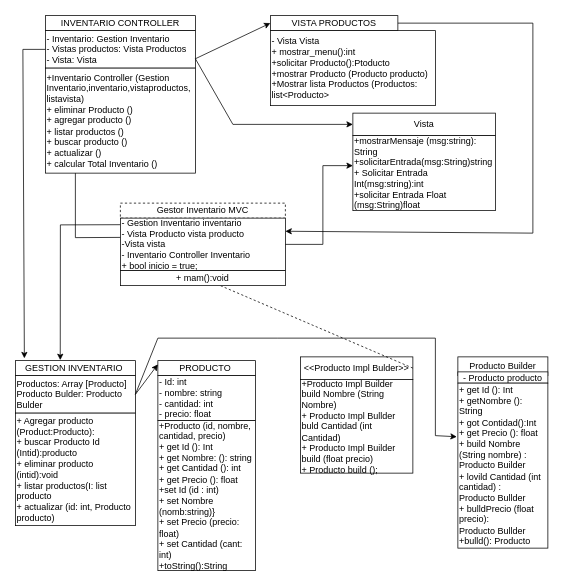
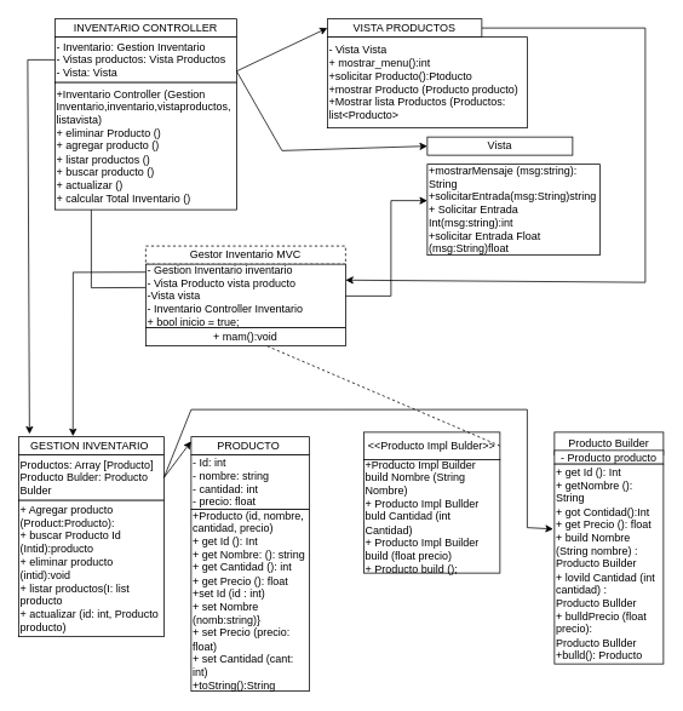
  <mxCell id="0" />
  <mxCell id="1" parent="0" />
  <mxCell id="2" value="GESTION INVENTARIO&amp;nbsp;" style="rounded=0;whiteSpace=wrap;html=1;strokeColor=default;" vertex="1" parent="1"><mxGeometry width="160" height="20" as="geometry" x="20" y="480" /></mxCell>
  <mxCell id="3" value="Productos: Array [Producto]&lt;br&gt;Producto Bulder: Producto Bulder" style="rounded=0;whiteSpace=wrap;html=1;align=left;" vertex="1" parent="1"><mxGeometry y="500" width="160" height="50" as="geometry" x="20" /></mxCell>
  <mxCell id="4" value="+ Agregar producto (Product:Producto):&lt;br&gt;+ buscar Producto Id (Intid):producto&lt;br&gt;+ eliminar producto (intid):void&lt;br&gt;+ listar productos(I: list producto&amp;nbsp;&lt;br&gt;+ actualizar (id: int, Producto producto)" style="rounded=0;whiteSpace=wrap;html=1;align=left;" vertex="1" parent="1"><mxGeometry y="550" width="160" height="150" as="geometry" x="20" /></mxCell>
  <mxCell id="5" value="PRODUCTO&amp;nbsp;" style="rounded=0;whiteSpace=wrap;html=1;" vertex="1" parent="1"><mxGeometry x="210" width="130" height="20" as="geometry" y="480" /></mxCell>
  <mxCell id="6" value="- Id: int&amp;nbsp;&lt;br&gt;- nombre: string&lt;br&gt;- cantidad: int&lt;br&gt;- precio: float" style="rounded=0;whiteSpace=wrap;html=1;align=left;" vertex="1" parent="1"><mxGeometry x="210" y="500" width="130" height="60" as="geometry" /></mxCell>
  <mxCell id="7" value="+Producto (id, nombre, cantidad, precio)&amp;nbsp;&lt;br&gt;+ get Id (): Int&amp;nbsp;&lt;br&gt;+ get Nombre: (): string&amp;nbsp;&lt;div&gt;+ get Cantidad (): int&lt;br&gt;+ get Precio (): float&lt;br&gt;+set Id (id : int)&lt;/div&gt;&lt;div&gt;+ set Nombre (nomb:string)}&lt;br&gt;+ set Precio (precio: float)&amp;nbsp;&lt;br&gt;+ set Cantidad (cant: int)&lt;br&gt;+toString():String&lt;/div&gt;" style="rounded=0;whiteSpace=wrap;html=1;align=left;" vertex="1" parent="1"><mxGeometry x="210" y="560" width="130" height="200" as="geometry" /></mxCell>
  <mxCell id="8" value="&amp;lt;&amp;lt;Producto Impl Bulder&amp;gt;&amp;gt;" style="rounded=0;whiteSpace=wrap;html=1;" vertex="1" parent="1"><mxGeometry x="400" y="475" width="150" height="30" as="geometry" /></mxCell>
  <mxCell id="9" value="+Producto Impl Builder&lt;br&gt;build Nombre (String Nombre)&amp;nbsp;&lt;br&gt;+ Producto Impl Bullder&lt;br&gt;buld Cantidad (int Cantidad)&lt;br&gt;+ Producto Impl Builder&lt;br&gt;build (float precio)&amp;nbsp;&lt;br&gt;+ Producto build ();" style="rounded=0;whiteSpace=wrap;html=1;align=left;" vertex="1" parent="1"><mxGeometry x="400" y="505" width="150" height="125" as="geometry" /></mxCell>
  <mxCell id="10" value="" style="endArrow=classic;html=1;rounded=0;exitX=1;exitY=0.5;exitDx=0;exitDy=0;entryX=0;entryY=0.25;entryDx=0;entryDy=0;" edge="1" parent="1" source="3" target="5"><mxGeometry width="50" height="50" relative="1" as="geometry"><mxPoint x="350" y="730" as="sourcePoint" /><mxPoint x="400" y="680" as="targetPoint" /><Array as="points" /></mxGeometry></mxCell>
  <mxCell id="11" value="" style="endArrow=classic;html=1;rounded=0;exitX=1;exitY=0.5;exitDx=0;exitDy=0;entryX=-0.012;entryY=0.325;entryDx=0;entryDy=0;entryPerimeter=0;" edge="1" parent="1" source="3" target="14"><mxGeometry width="50" height="50" relative="1" as="geometry"><mxPoint x="350" y="730" as="sourcePoint" /><mxPoint x="580" y="600" as="targetPoint" /><Array as="points"><mxPoint x="210" y="450" /><mxPoint x="370" y="450" /><mxPoint x="580" y="450" /><mxPoint x="580" y="580" /></Array></mxGeometry></mxCell>
  <mxCell id="12" value="Producto Builder" style="rounded=0;whiteSpace=wrap;html=1;" vertex="1" parent="1"><mxGeometry x="610" y="475" width="120" height="25" as="geometry" /></mxCell>
  <mxCell id="13" value="- Producto producto" style="rounded=0;whiteSpace=wrap;html=1;" vertex="1" parent="1"><mxGeometry x="610" y="495" width="120" height="15" as="geometry" /></mxCell>
  <mxCell id="14" value="&lt;div&gt;&lt;span style=&quot;background-color: initial;&quot;&gt;+ get Id (): Int&lt;/span&gt;&lt;/div&gt;&lt;div&gt;+ getNombre (): String&lt;/div&gt;&lt;div&gt;+ got Contidad():Int&lt;/div&gt;&lt;div&gt;+ get Precio (): float&lt;/div&gt;&lt;div&gt;+ build Nombre (String nombre) :&lt;/div&gt;&lt;div&gt;Producto Builder&lt;/div&gt;&lt;div&gt;+ lovild Cantidad (int cantidad) :&lt;/div&gt;&lt;div&gt;Producto Bullder&lt;/div&gt;&lt;div&gt;+ bulldPrecio (float precio):&lt;/div&gt;&lt;div&gt;Producto Bullder&lt;br&gt;+bulld(): Producto&lt;/div&gt;" style="rounded=0;whiteSpace=wrap;html=1;align=left;" vertex="1" parent="1"><mxGeometry x="610" y="510" width="120" height="220" as="geometry" /></mxCell>
  <mxCell id="15" value="" style="endArrow=none;dashed=1;html=1;rounded=0;exitX=1;exitY=0.5;exitDx=0;exitDy=0;" edge="1" parent="1" source="8" target="25"><mxGeometry width="50" height="50" relative="1" as="geometry"><mxPoint x="460" y="520" as="sourcePoint" /><mxPoint x="510" y="470" as="targetPoint" /></mxGeometry></mxCell>
  <mxCell id="16" value="INVENTARIO CONTROLLER" style="rounded=0;whiteSpace=wrap;html=1;" vertex="1" parent="1"><mxGeometry x="60" y="20" width="200" height="20" as="geometry" /></mxCell>
  <mxCell id="17" value="- Inventario: Gestion Inventario&lt;br&gt;- Vistas productos: Vista Productos&lt;br&gt;- Vista: Vista" style="rounded=0;whiteSpace=wrap;html=1;align=left;" vertex="1" parent="1"><mxGeometry x="60" y="40" width="200" height="50" as="geometry" /></mxCell>
  <mxCell id="18" value="+Inventario Controller (Gestion Inventario,inventario,vistaproductos,&lt;br&gt;listavista)&lt;br&gt;+ eliminar Producto ()&lt;br&gt;+ agregar producto ()&lt;br&gt;+ listar productos ()&lt;br&gt;+ buscar producto ()&lt;br&gt;+ actualizar ()&lt;br&gt;+ calcular Total Inventario ()" style="rounded=0;whiteSpace=wrap;html=1;align=left;" vertex="1" parent="1"><mxGeometry x="60" y="90" width="200" height="140" as="geometry" /></mxCell>
  <mxCell id="19" value="VISTA PRODUCTOS" style="rounded=0;whiteSpace=wrap;html=1;" vertex="1" parent="1"><mxGeometry x="360" y="20" width="170" height="20" as="geometry" /></mxCell>
  <mxCell id="20" value="- Vista Vista&amp;nbsp;&lt;br&gt;+ mostrar_menu():int&lt;br&gt;+solicitar Producto():Ptoducto&lt;br&gt;+mostrar Producto (Producto producto)&lt;br&gt;+Mostrar lista Productos (Productos: list&amp;lt;Producto&amp;gt;" style="rounded=0;whiteSpace=wrap;html=1;align=left;" vertex="1" parent="1"><mxGeometry x="360" y="40" width="220" height="100" as="geometry" /></mxCell>
- <mxCell id="21" value="Vista" style="rounded=0;whiteSpace=wrap;html=1;" vertex="1" parent="1"><mxGeometry x="470" y="150" width="190" height="30" as="geometry" /></mxCell>
+ <mxCell id="21" value="Vista" style="rounded=0;whiteSpace=wrap;html=1;" vertex="1" parent="1"><mxGeometry x="470" y="150" width="160" height="20" as="geometry" /></mxCell>
  <mxCell id="22" value="+mostrarMensaje (msg:string): String&lt;br&gt;+solicitarEntrada(msg:String)string&lt;br&gt;+ Solicitar Entrada Int(msg:string):int&lt;br&gt;+solicitar Entrada Float (msg:String)float" style="rounded=0;whiteSpace=wrap;html=1;align=left;" vertex="1" parent="1"><mxGeometry x="470" y="180" width="190" height="100" as="geometry" /></mxCell>
  <mxCell id="23" value="Gestor Inventario MVC" style="rounded=0;whiteSpace=wrap;html=1;dashed=1;" vertex="1" parent="1"><mxGeometry x="160" y="270" width="220" height="20" as="geometry" /></mxCell>
  <mxCell id="24" value="- Gestion Inventario inventario&lt;br&gt;- Vista Producto vista producto&lt;br&gt;-Vista vista&lt;br&gt;- Inventario Controller Inventario&amp;nbsp;&lt;br&gt;+ bool inicio = true;" style="rounded=0;whiteSpace=wrap;html=1;align=left;" vertex="1" parent="1"><mxGeometry x="160" y="290" width="220" height="70" as="geometry" /></mxCell>
  <mxCell id="25" value="+ mam():void" style="rounded=0;whiteSpace=wrap;html=1;" vertex="1" parent="1"><mxGeometry x="160" y="360" width="220" height="20" as="geometry" /></mxCell>
  <mxCell id="26" value="" style="endArrow=classic;html=1;rounded=0;exitX=1;exitY=0.75;exitDx=0;exitDy=0;entryX=0;entryY=0.5;entryDx=0;entryDy=0;" edge="1" parent="1" source="17" target="21"><mxGeometry width="50" height="50" relative="1" as="geometry"><mxPoint x="230" y="200" as="sourcePoint" /><mxPoint x="320" y="190" as="targetPoint" /><Array as="points"><mxPoint x="310" y="165" /></Array></mxGeometry></mxCell>
  <mxCell id="27" value="" style="endArrow=classic;html=1;rounded=0;entryX=0;entryY=0.5;entryDx=0;entryDy=0;exitX=1;exitY=0.75;exitDx=0;exitDy=0;" edge="1" parent="1" source="17" target="19"><mxGeometry width="50" height="50" relative="1" as="geometry"><mxPoint x="230" y="200" as="sourcePoint" /><mxPoint x="280" y="150" as="targetPoint" /></mxGeometry></mxCell>
  <mxCell id="28" value="" style="endArrow=classic;html=1;rounded=0;exitX=1;exitY=0.5;exitDx=0;exitDy=0;entryX=1;entryY=0.25;entryDx=0;entryDy=0;" edge="1" parent="1" source="19" target="24"><mxGeometry width="50" height="50" relative="1" as="geometry"><mxPoint x="420" y="200" as="sourcePoint" /><mxPoint x="710" y="340" as="targetPoint" /><Array as="points"><mxPoint x="710" y="30" /><mxPoint x="710" y="310" /></Array></mxGeometry></mxCell>
  <mxCell id="29" value="" style="endArrow=classic;html=1;rounded=0;exitX=1;exitY=0.5;exitDx=0;exitDy=0;" edge="1" parent="1" source="24"><mxGeometry width="50" height="50" relative="1" as="geometry"><mxPoint x="420" y="270" as="sourcePoint" /><mxPoint x="470" y="220" as="targetPoint" /><Array as="points"><mxPoint x="430" y="325" /><mxPoint x="430" y="220" /></Array></mxGeometry></mxCell>
  <mxCell id="30" value="" style="endArrow=none;html=1;rounded=0;exitX=-0.001;exitY=0.367;exitDx=0;exitDy=0;exitPerimeter=0;" edge="1" parent="1" source="24"><mxGeometry width="50" height="50" relative="1" as="geometry"><mxPoint x="100" y="320" as="sourcePoint" /><mxPoint x="100" y="230" as="targetPoint" /><Array as="points"><mxPoint x="100" y="316" /></Array></mxGeometry></mxCell>
  <mxCell id="31" value="" style="endArrow=classic;html=1;rounded=0;exitX=-0.001;exitY=0.125;exitDx=0;exitDy=0;exitPerimeter=0;entryX=0.374;entryY=-0.033;entryDx=0;entryDy=0;entryPerimeter=0;" edge="1" parent="1" source="24" target="2"><mxGeometry width="50" height="50" relative="1" as="geometry"><mxPoint x="120" y="470" as="sourcePoint" /><mxPoint x="170" y="420" as="targetPoint" /><Array as="points"><mxPoint x="80" y="299" /></Array></mxGeometry></mxCell>
  <mxCell id="32" value="" style="endArrow=classic;html=1;rounded=0;exitX=0;exitY=0.5;exitDx=0;exitDy=0;entryX=0.075;entryY=-0.155;entryDx=0;entryDy=0;entryPerimeter=0;" edge="1" parent="1" source="17" target="2"><mxGeometry width="50" height="50" relative="1" as="geometry"><mxPoint x="150" y="300" as="sourcePoint" /><mxPoint x="30" y="220" as="targetPoint" /><Array as="points"><mxPoint x="30" y="65" /></Array></mxGeometry></mxCell>
